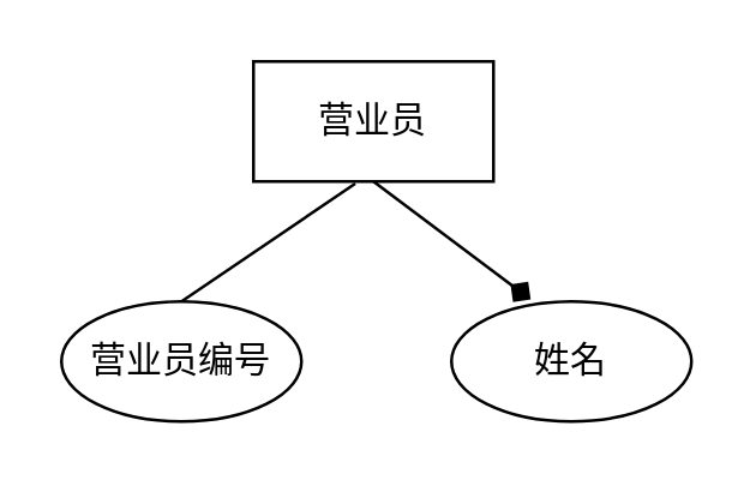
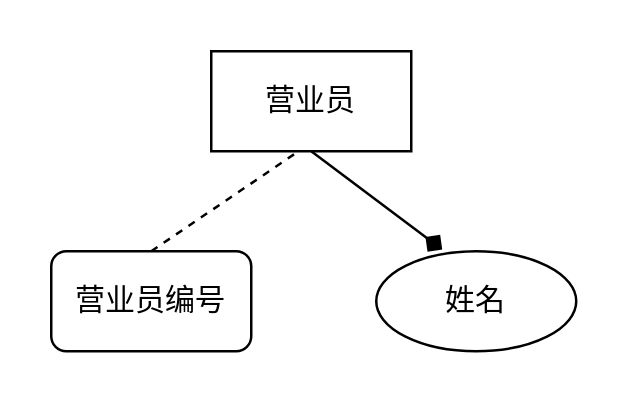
  <mxCell id="0" />
  <mxCell id="1" parent="0" />
  <mxCell id="2" value="营业员" style="rounded=0;whiteSpace=wrap;html=1;" parent="1" vertex="1"><mxGeometry x="84" y="20" width="80" height="40" as="geometry" /></mxCell>
  <mxCell id="3" value="" style="endArrow=diamond;html=1;rounded=0;entryX=0.33;entryY=-0.017;entryDx=0;entryDy=0;entryPerimeter=0;exitX=0.5;exitY=1;exitDx=0;exitDy=0;" parent="1" edge="1" target="5" source="2"><mxGeometry width="50" height="50" relative="1" as="geometry"><mxPoint x="130" y="70" as="sourcePoint" /><mxPoint x="170" y="100" as="targetPoint" /></mxGeometry></mxCell>
- <mxCell id="4" value="" style="endArrow=none;html=1;rounded=0;exitX=0.5;exitY=0;exitDx=0;exitDy=0;entryX=0.424;entryY=1.017;entryDx=0;entryDy=0;entryPerimeter=0;" parent="1" source="6" edge="1" target="2"><mxGeometry width="50" height="50" relative="1" as="geometry"><mxPoint x="64.32" y="104.64" as="sourcePoint" /><mxPoint x="120" y="70" as="targetPoint" /></mxGeometry></mxCell>
+ <mxCell id="4" value="" style="endArrow=none;html=1;rounded=0;exitX=0.5;exitY=0;exitDx=0;exitDy=0;entryX=0.424;entryY=1.017;entryDx=0;entryDy=0;entryPerimeter=0;dashed=1;" parent="1" source="6" edge="1" target="2"><mxGeometry width="50" height="50" relative="1" as="geometry"><mxPoint x="64.32" y="104.64" as="sourcePoint" /><mxPoint x="120" y="70" as="targetPoint" /></mxGeometry></mxCell>
  <mxCell id="5" value="姓名" style="ellipse;whiteSpace=wrap;html=1;" vertex="1" parent="1"><mxGeometry x="150" y="100" width="80" height="40" as="geometry" /></mxCell>
- <mxCell id="6" value="营业员编号" style="ellipse;whiteSpace=wrap;html=1;" vertex="1" parent="1"><mxGeometry x="20" y="100" width="80" height="40" as="geometry" /></mxCell>
+ <mxCell id="6" value="营业员编号" style="whiteSpace=wrap;html=1;rounded=1;" vertex="1" parent="1"><mxGeometry x="20" y="100" width="80" height="40" as="geometry" /></mxCell>
